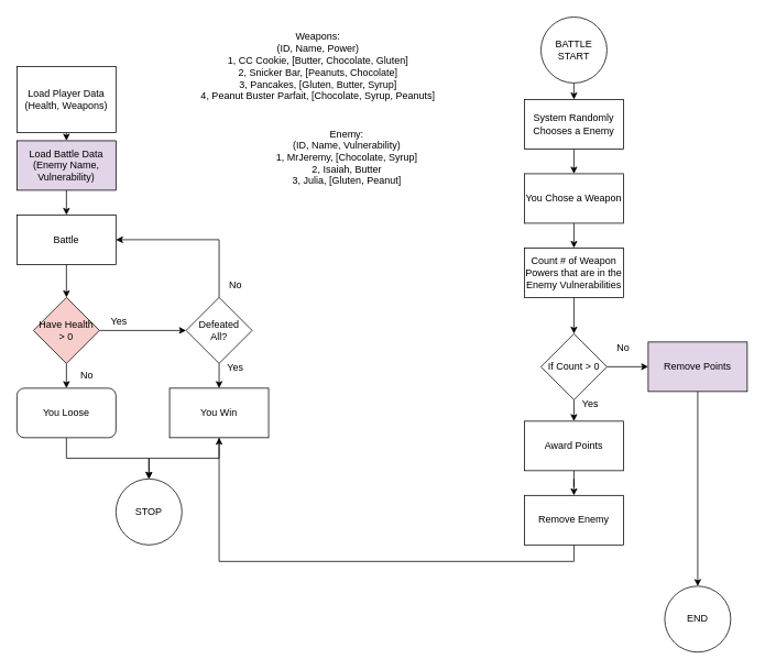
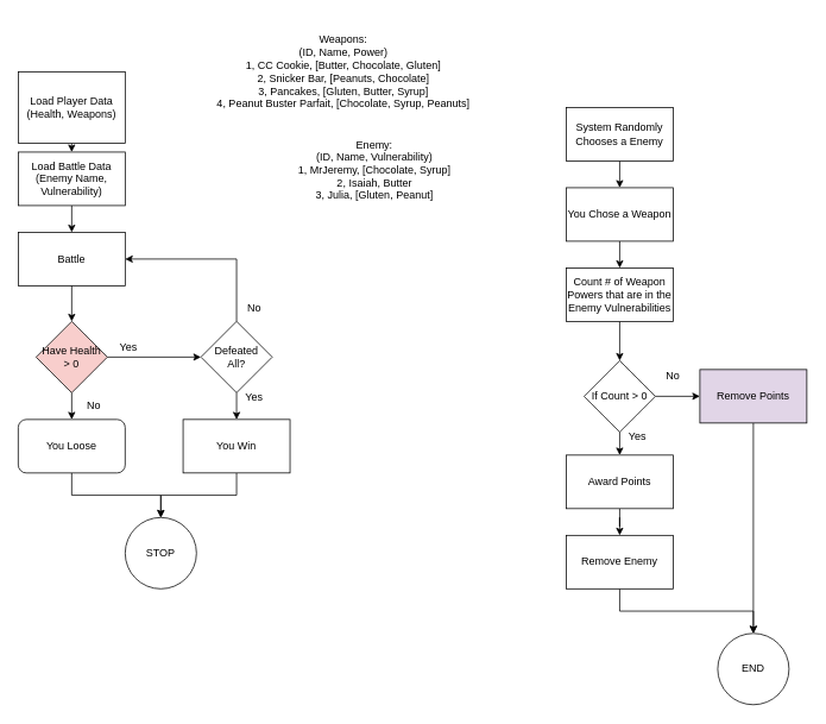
  <mxCell id="0" />
  <mxCell id="1" parent="0" />
  <mxCell id="2" style="edgeStyle=orthogonalEdgeStyle;rounded=0;orthogonalLoop=1;jettySize=auto;html=1;exitX=0.5;exitY=1;exitDx=0;exitDy=0;entryX=0.5;entryY=0;entryDx=0;entryDy=0;" edge="1" parent="1" source="3" target="5"><mxGeometry relative="1" as="geometry" /></mxCell>
  <mxCell id="3" value="Load Player Data&lt;div&gt;(Health, Weapons)&lt;/div&gt;" style="rounded=0;whiteSpace=wrap;html=1;" vertex="1" parent="1"><mxGeometry x="20" y="80" width="120" height="80" as="geometry" /></mxCell>
  <mxCell id="4" style="edgeStyle=orthogonalEdgeStyle;rounded=0;orthogonalLoop=1;jettySize=auto;html=1;exitX=0.5;exitY=1;exitDx=0;exitDy=0;entryX=0.5;entryY=0;entryDx=0;entryDy=0;" edge="1" parent="1" source="5" target="6"><mxGeometry relative="1" as="geometry" /></mxCell>
- <mxCell id="5" value="Load Battle Data&lt;div&gt;(Enemy Name, Vulnerability)&lt;/div&gt;" style="rounded=0;whiteSpace=wrap;html=1;fillColor=#e1d5e7;" vertex="1" parent="1"><mxGeometry x="20" y="170" width="120" height="60" as="geometry" /></mxCell>
+ <mxCell id="5" value="Load Battle Data&lt;div&gt;(Enemy Name, Vulnerability)&lt;/div&gt;" style="rounded=0;whiteSpace=wrap;html=1;" vertex="1" parent="1"><mxGeometry x="20" y="170" width="120" height="60" as="geometry" /></mxCell>
  <mxCell id="6" value="Battle" style="rounded=0;whiteSpace=wrap;html=1;" vertex="1" parent="1"><mxGeometry x="20" y="260" width="120" height="60" as="geometry" /></mxCell>
  <mxCell id="7" style="edgeStyle=orthogonalEdgeStyle;rounded=0;orthogonalLoop=1;jettySize=auto;html=1;exitX=1;exitY=0.5;exitDx=0;exitDy=0;entryX=0;entryY=0.5;entryDx=0;entryDy=0;" edge="1" parent="1" source="8" target="15"><mxGeometry relative="1" as="geometry" /></mxCell>
  <mxCell id="8" value="Have Health&lt;div&gt;&amp;gt; 0&lt;/div&gt;" style="rhombus;whiteSpace=wrap;html=1;fillColor=#f8cecc;" vertex="1" parent="1"><mxGeometry x="40" y="360" width="80" height="80" as="geometry" /></mxCell>
  <mxCell id="9" style="edgeStyle=orthogonalEdgeStyle;rounded=0;orthogonalLoop=1;jettySize=auto;html=1;exitX=0.5;exitY=1;exitDx=0;exitDy=0;entryX=0.5;entryY=0;entryDx=0;entryDy=0;" edge="1" parent="1" source="10" target="11"><mxGeometry relative="1" as="geometry" /></mxCell>
  <mxCell id="10" value="You Loose" style="whiteSpace=wrap;html=1;rounded=1;" vertex="1" parent="1"><mxGeometry x="20" y="470" width="120" height="60" as="geometry" /></mxCell>
  <mxCell id="11" value="STOP" style="ellipse;whiteSpace=wrap;html=1;aspect=fixed;" vertex="1" parent="1"><mxGeometry x="140" y="580" width="80" height="80" as="geometry" /></mxCell>
  <mxCell id="12" value="" style="endArrow=classic;html=1;rounded=0;exitX=0.5;exitY=1;exitDx=0;exitDy=0;entryX=0.5;entryY=0;entryDx=0;entryDy=0;" edge="1" parent="1" source="8" target="10"><mxGeometry width="50" height="50" relative="1" as="geometry"><mxPoint x="65" y="410" as="sourcePoint" /><mxPoint x="115" y="360" as="targetPoint" /></mxGeometry></mxCell>
  <mxCell id="13" value="No" style="text;html=1;align=center;verticalAlign=middle;whiteSpace=wrap;rounded=0;" vertex="1" parent="1"><mxGeometry x="75" y="440" width="60" height="30" as="geometry" /></mxCell>
  <mxCell id="14" style="edgeStyle=orthogonalEdgeStyle;rounded=0;orthogonalLoop=1;jettySize=auto;html=1;exitX=0.5;exitY=1;exitDx=0;exitDy=0;entryX=0.5;entryY=0;entryDx=0;entryDy=0;" edge="1" parent="1" source="15" target="17"><mxGeometry relative="1" as="geometry" /></mxCell>
  <mxCell id="15" value="Defeated&lt;div&gt;All?&lt;/div&gt;" style="rhombus;whiteSpace=wrap;html=1;" vertex="1" parent="1"><mxGeometry x="225" y="360" width="80" height="80" as="geometry" /></mxCell>
  <mxCell id="16" style="edgeStyle=orthogonalEdgeStyle;rounded=0;orthogonalLoop=1;jettySize=auto;html=1;exitX=0.5;exitY=1;exitDx=0;exitDy=0;entryX=0.5;entryY=0;entryDx=0;entryDy=0;" edge="1" parent="1" source="17" target="11"><mxGeometry relative="1" as="geometry" /></mxCell>
  <mxCell id="17" value="You Win" style="rounded=0;whiteSpace=wrap;html=1;" vertex="1" parent="1"><mxGeometry x="205" y="470" width="120" height="60" as="geometry" /></mxCell>
  <mxCell id="18" value="" style="endArrow=classic;html=1;rounded=0;exitX=0.5;exitY=0;exitDx=0;exitDy=0;entryX=1;entryY=0.5;entryDx=0;entryDy=0;" edge="1" parent="1" source="15" target="6"><mxGeometry width="50" height="50" relative="1" as="geometry"><mxPoint x="65" y="410" as="sourcePoint" /><mxPoint x="115" y="360" as="targetPoint" /><Array as="points"><mxPoint x="265" y="290" /></Array></mxGeometry></mxCell>
  <mxCell id="19" value="" style="endArrow=classic;html=1;rounded=0;exitX=0.5;exitY=1;exitDx=0;exitDy=0;entryX=0.5;entryY=0;entryDx=0;entryDy=0;" edge="1" parent="1" source="6" target="8"><mxGeometry width="50" height="50" relative="1" as="geometry"><mxPoint x="65" y="410" as="sourcePoint" /><mxPoint x="115" y="360" as="targetPoint" /></mxGeometry></mxCell>
  <mxCell id="20" value="Yes" style="text;html=1;align=center;verticalAlign=middle;whiteSpace=wrap;rounded=0;" vertex="1" parent="1"><mxGeometry x="114" y="374" width="60" height="30" as="geometry" /></mxCell>
  <mxCell id="21" value="Yes" style="text;html=1;align=center;verticalAlign=middle;whiteSpace=wrap;rounded=0;" vertex="1" parent="1"><mxGeometry x="255" y="430" width="60" height="30" as="geometry" /></mxCell>
  <mxCell id="22" value="No" style="text;html=1;align=center;verticalAlign=middle;whiteSpace=wrap;rounded=0;" vertex="1" parent="1"><mxGeometry x="255" y="330" width="60" height="30" as="geometry" /></mxCell>
  <mxCell id="23" value="Enemy:&lt;div&gt;(&lt;span style=&quot;background-color: transparent; color: light-dark(rgb(0, 0, 0), rgb(255, 255, 255));&quot;&gt;ID, Name, Vulnerability)&lt;/span&gt;&lt;/div&gt;&lt;div&gt;&lt;span style=&quot;background-color: transparent; color: light-dark(rgb(0, 0, 0), rgb(255, 255, 255));&quot;&gt;1, MrJeremy, [Chocolate, Syrup]&lt;/span&gt;&lt;/div&gt;&lt;div&gt;&lt;span style=&quot;background-color: transparent; color: light-dark(rgb(0, 0, 0), rgb(255, 255, 255));&quot;&gt;2, Isaiah, Butter&lt;/span&gt;&lt;/div&gt;&lt;div&gt;&lt;span style=&quot;background-color: transparent; color: light-dark(rgb(0, 0, 0), rgb(255, 255, 255));&quot;&gt;3, Julia, [Gluten, Peanut]&lt;/span&gt;&lt;/div&gt;" style="text;html=1;align=center;verticalAlign=middle;whiteSpace=wrap;rounded=0;" vertex="1" parent="1"><mxGeometry x="330" y="130" width="180" height="120" as="geometry" /></mxCell>
  <mxCell id="24" value="Weapons:&lt;div&gt;(&lt;span style=&quot;background-color: transparent; color: light-dark(rgb(0, 0, 0), rgb(255, 255, 255));&quot;&gt;ID, Name, Power)&lt;/span&gt;&lt;/div&gt;&lt;div&gt;&lt;span style=&quot;background-color: transparent; color: light-dark(rgb(0, 0, 0), rgb(255, 255, 255));&quot;&gt;1, CC Cookie, [Butter, Chocolate, Gluten]&lt;/span&gt;&lt;/div&gt;&lt;div&gt;&lt;span style=&quot;background-color: transparent; color: light-dark(rgb(0, 0, 0), rgb(255, 255, 255));&quot;&gt;2, Snicker Bar, [Peanuts, Chocolate]&lt;/span&gt;&lt;/div&gt;&lt;div&gt;&lt;span style=&quot;background-color: transparent; color: light-dark(rgb(0, 0, 0), rgb(255, 255, 255));&quot;&gt;3, Pancakes, [Gluten, Butter, Syrup]&lt;/span&gt;&lt;/div&gt;&lt;div&gt;&lt;span style=&quot;background-color: transparent; color: light-dark(rgb(0, 0, 0), rgb(255, 255, 255));&quot;&gt;4, Peanut Buster Parfait, [Chocolate, Syrup, Peanuts]&lt;/span&gt;&lt;/div&gt;" style="text;html=1;align=center;verticalAlign=middle;whiteSpace=wrap;rounded=0;" vertex="1" parent="1"><mxGeometry x="225" y="20" width="320" height="120" as="geometry" /></mxCell>
  <mxCell id="25" style="edgeStyle=orthogonalEdgeStyle;rounded=0;orthogonalLoop=1;jettySize=auto;html=1;exitX=0.5;exitY=1;exitDx=0;exitDy=0;entryX=0.5;entryY=0;entryDx=0;entryDy=0;" edge="1" parent="1" source="26" target="28"><mxGeometry relative="1" as="geometry" /></mxCell>
  <mxCell id="26" value="System Randomly Chooses a Enemy" style="rounded=0;whiteSpace=wrap;html=1;" vertex="1" parent="1"><mxGeometry x="635" y="120" width="120" height="60" as="geometry" /></mxCell>
  <mxCell id="27" style="edgeStyle=orthogonalEdgeStyle;rounded=0;orthogonalLoop=1;jettySize=auto;html=1;exitX=0.5;exitY=1;exitDx=0;exitDy=0;entryX=0.5;entryY=0;entryDx=0;entryDy=0;" edge="1" parent="1" source="28" target="30"><mxGeometry relative="1" as="geometry" /></mxCell>
  <mxCell id="28" value="You Chose a Weapon" style="rounded=0;whiteSpace=wrap;html=1;" vertex="1" parent="1"><mxGeometry x="635" y="210" width="120" height="60" as="geometry" /></mxCell>
  <mxCell id="29" style="edgeStyle=orthogonalEdgeStyle;rounded=0;orthogonalLoop=1;jettySize=auto;html=1;exitX=0.5;exitY=1;exitDx=0;exitDy=0;entryX=0.5;entryY=0;entryDx=0;entryDy=0;" edge="1" parent="1" source="30" target="33"><mxGeometry relative="1" as="geometry" /></mxCell>
  <mxCell id="30" value="Count # of Weapon Powers that are in the Enemy Vulnerabilities" style="rounded=0;whiteSpace=wrap;html=1;" vertex="1" parent="1"><mxGeometry x="635" y="300" width="120" height="60" as="geometry" /></mxCell>
  <mxCell id="31" style="edgeStyle=orthogonalEdgeStyle;rounded=0;orthogonalLoop=1;jettySize=auto;html=1;exitX=0.5;exitY=1;exitDx=0;exitDy=0;entryX=0.5;entryY=0;entryDx=0;entryDy=0;" edge="1" parent="1" source="33" target="35"><mxGeometry relative="1" as="geometry" /></mxCell>
  <mxCell id="32" style="edgeStyle=orthogonalEdgeStyle;rounded=0;orthogonalLoop=1;jettySize=auto;html=1;exitX=1;exitY=0.5;exitDx=0;exitDy=0;entryX=0;entryY=0.5;entryDx=0;entryDy=0;" edge="1" parent="1" source="33" target="37"><mxGeometry relative="1" as="geometry" /></mxCell>
  <mxCell id="33" value="If Count &amp;gt; 0" style="rhombus;whiteSpace=wrap;html=1;" vertex="1" parent="1"><mxGeometry x="655" y="404" width="80" height="80" as="geometry" /></mxCell>
  <mxCell id="34" style="edgeStyle=orthogonalEdgeStyle;rounded=0;orthogonalLoop=1;jettySize=auto;html=1;exitX=0.5;exitY=1;exitDx=0;exitDy=0;" edge="1" parent="1" source="35" target="39"><mxGeometry relative="1" as="geometry" /></mxCell>
  <mxCell id="35" value="Award Points" style="rounded=0;whiteSpace=wrap;html=1;" vertex="1" parent="1"><mxGeometry x="635" y="510" width="120" height="60" as="geometry" /></mxCell>
  <mxCell id="36" style="edgeStyle=orthogonalEdgeStyle;rounded=0;orthogonalLoop=1;jettySize=auto;html=1;exitX=0.5;exitY=1;exitDx=0;exitDy=0;entryX=0.5;entryY=0;entryDx=0;entryDy=0;" edge="1" parent="1" source="37" target="42"><mxGeometry relative="1" as="geometry"><mxPoint x="845" y="680" as="targetPoint" /></mxGeometry></mxCell>
  <mxCell id="37" value="Remove Points" style="rounded=0;whiteSpace=wrap;html=1;fillColor=#e1d5e7;" vertex="1" parent="1"><mxGeometry x="785" y="414" width="120" height="60" as="geometry" /></mxCell>
- <mxCell id="38" style="edgeStyle=orthogonalEdgeStyle;rounded=0;orthogonalLoop=1;jettySize=auto;html=1;exitX=0.5;exitY=1;exitDx=0;exitDy=0;" edge="1" parent="1" source="39" target="17"><mxGeometry relative="1" as="geometry" /></mxCell>
+ <mxCell id="38" style="edgeStyle=orthogonalEdgeStyle;rounded=0;orthogonalLoop=1;jettySize=auto;html=1;exitX=0.5;exitY=1;exitDx=0;exitDy=0;" edge="1" parent="1" source="39" target="42"><mxGeometry relative="1" as="geometry" /></mxCell>
  <mxCell id="39" value="Remove Enemy" style="rounded=0;whiteSpace=wrap;html=1;" vertex="1" parent="1"><mxGeometry x="635" y="600" width="120" height="60" as="geometry" /></mxCell>
  <mxCell id="40" value="Yes" style="text;html=1;align=center;verticalAlign=middle;whiteSpace=wrap;rounded=0;" vertex="1" parent="1"><mxGeometry x="685" y="474" width="60" height="30" as="geometry" /></mxCell>
  <mxCell id="41" value="No" style="text;html=1;align=center;verticalAlign=middle;whiteSpace=wrap;rounded=0;" vertex="1" parent="1"><mxGeometry x="725" y="414" width="60" height="16" as="geometry" /></mxCell>
  <mxCell id="42" value="END" style="ellipse;whiteSpace=wrap;html=1;aspect=fixed;" vertex="1" parent="1"><mxGeometry x="805" y="710" width="80" height="80" as="geometry" /></mxCell>
- <mxCell id="43" style="edgeStyle=orthogonalEdgeStyle;rounded=0;orthogonalLoop=1;jettySize=auto;html=1;exitX=0.5;exitY=1;exitDx=0;exitDy=0;entryX=0.5;entryY=0;entryDx=0;entryDy=0;" edge="1" parent="1" source="44" target="26"><mxGeometry relative="1" as="geometry" /></mxCell>
- <mxCell id="44" value="BATTLE&lt;div&gt;START&lt;/div&gt;" style="ellipse;whiteSpace=wrap;html=1;aspect=fixed;" vertex="1" parent="1"><mxGeometry x="655" y="20" width="80" height="80" as="geometry" /></mxCell>
